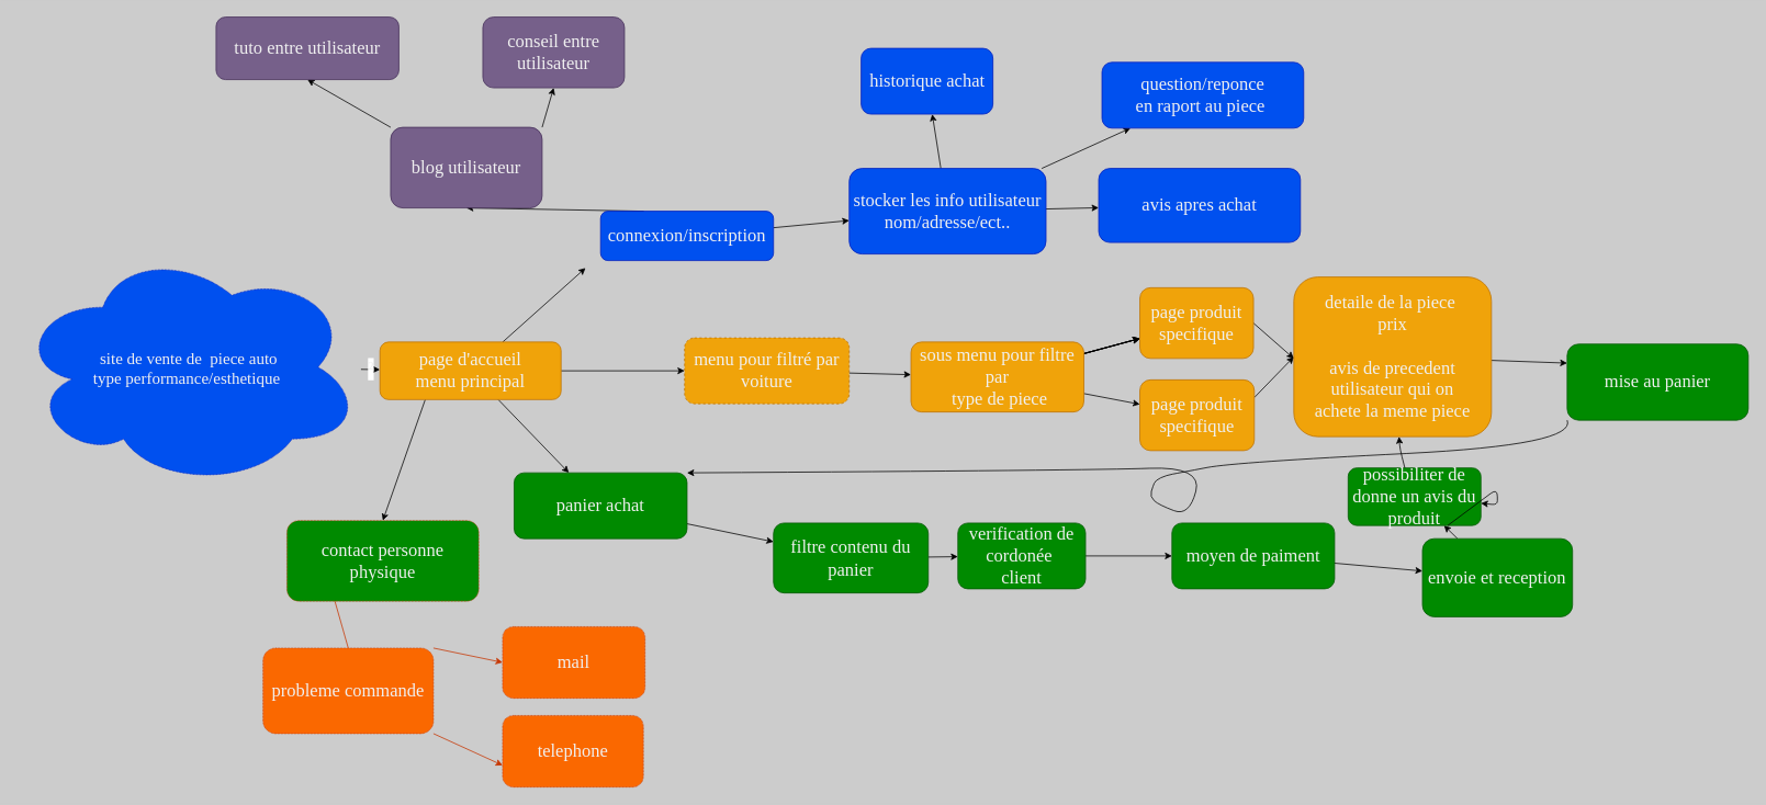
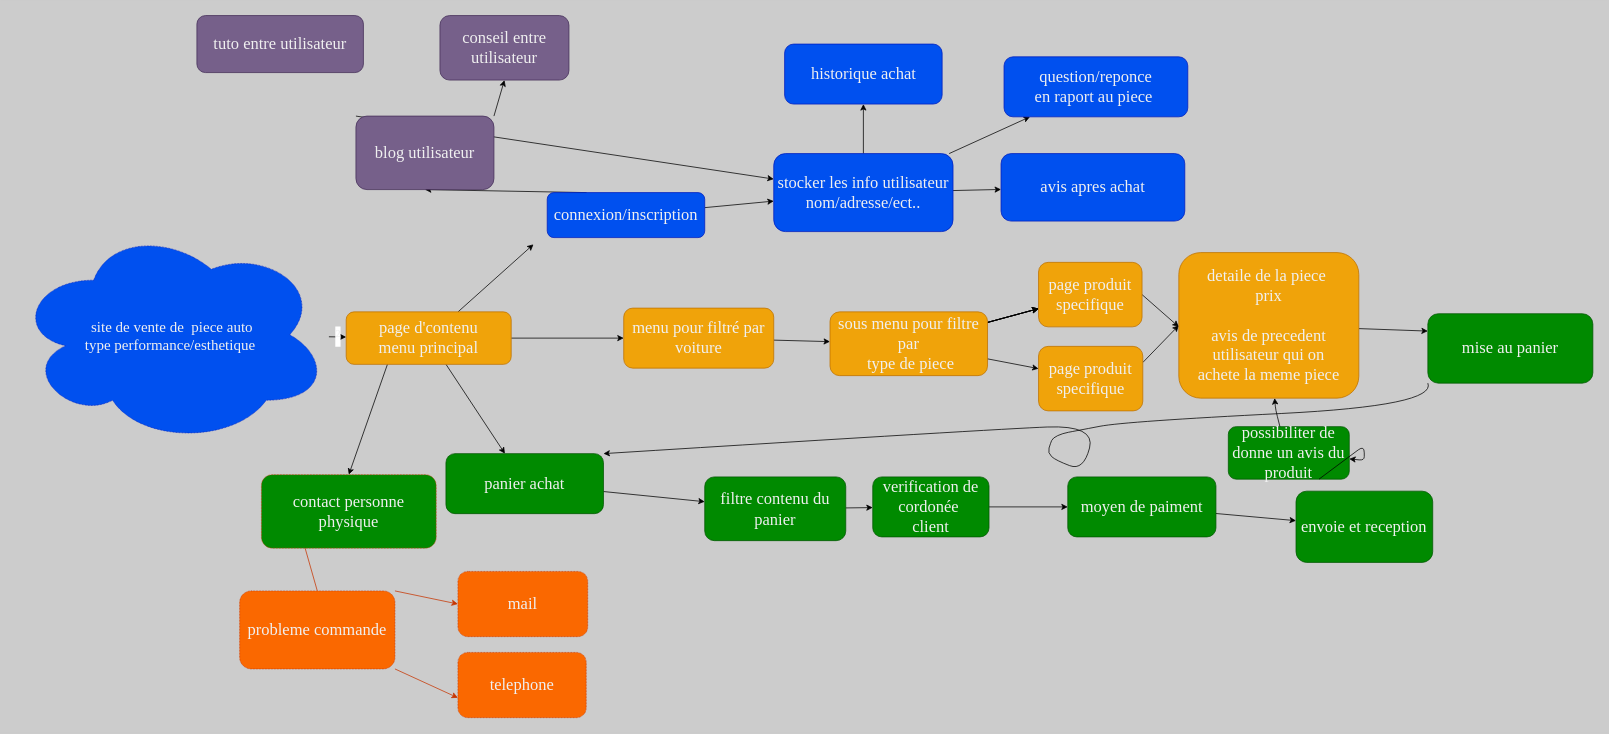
  <mxCell id="0" />
  <mxCell id="1" parent="0" />
  <mxCell id="2" value="²" style="edgeStyle=none;fontStyle=0;fontFamily=Verdana;fontSize=22;shadow=0;labelBorderColor=none;html=1;spacing=3;fontColor=#F0F0F0;" parent="1" source="3" target="8" edge="1"><mxGeometry relative="1" as="geometry" /></mxCell>
  <mxCell id="3" value="site de vente de&amp;nbsp; piece auto&lt;br style=&quot;font-size: 20px;&quot;&gt;type performance/esthetique&amp;nbsp;" style="ellipse;shape=cloud;fillColor=#0050ef;fontStyle=0;fontFamily=Verdana;fontSize=20;shadow=0;labelBorderColor=none;whiteSpace=wrap;html=1;spacing=3;strokeColor=#001DBC;dashed=1;dashPattern=1 1;fillStyle=hachure;fontColor=#F0F0F0;" parent="1" vertex="1"><mxGeometry x="20" y="300" width="418" height="291" as="geometry" /></mxCell>
  <mxCell id="4" value="" style="edgeStyle=none;fontStyle=0;fontFamily=Verdana;fontSize=22;shadow=0;labelBorderColor=none;html=1;spacing=3;fontColor=#F0F0F0;" parent="1" source="8" edge="1"><mxGeometry relative="1" as="geometry"><mxPoint x="710.677" y="325" as="targetPoint" /></mxGeometry></mxCell>
  <mxCell id="5" value="" style="edgeStyle=none;fontStyle=0;fontFamily=Verdana;fontSize=22;shadow=0;labelBorderColor=none;html=1;spacing=3;fontColor=#F0F0F0;" parent="1" source="8" target="19" edge="1"><mxGeometry relative="1" as="geometry" /></mxCell>
  <mxCell id="6" value="" style="edgeStyle=none;fontStyle=0;fontFamily=Verdana;fontSize=22;shadow=0;labelBorderColor=none;html=1;spacing=3;fontColor=#F0F0F0;" parent="1" source="8" target="36" edge="1"><mxGeometry relative="1" as="geometry" /></mxCell>
  <mxCell id="7" style="edgeStyle=none;sketch=0;html=1;exitX=0.25;exitY=1;exitDx=0;exitDy=0;entryX=0.5;entryY=0;entryDx=0;entryDy=0;shadow=0;labelBorderColor=none;fontFamily=Verdana;fontSize=22;fontColor=#F0F0F0;" parent="1" source="8" target="54" edge="1"><mxGeometry relative="1" as="geometry" /></mxCell>
- <mxCell id="8" value="page d'accueil&lt;br style=&quot;font-size: 22px;&quot;&gt;menu principal" style="rounded=1;fillColor=#f0a30a;fontColor=#F0F0F0;strokeColor=#BD7000;fontStyle=0;fontFamily=Verdana;fontSize=22;shadow=0;labelBorderColor=none;whiteSpace=wrap;html=1;spacing=3;" parent="1" vertex="1"><mxGeometry x="461" y="415" width="220" height="70" as="geometry" /></mxCell>
+ <mxCell id="8" value="page d'contenu&lt;br style=&quot;font-size: 22px;&quot;&gt;menu principal" style="rounded=1;fillColor=#f0a30a;fontColor=#F0F0F0;strokeColor=#BD7000;fontStyle=0;fontFamily=Verdana;fontSize=22;shadow=0;labelBorderColor=none;whiteSpace=wrap;html=1;spacing=3;" parent="1" vertex="1"><mxGeometry x="461" y="415" width="220" height="70" as="geometry" /></mxCell>
  <mxCell id="9" value="" style="edgeStyle=none;fontStyle=0;fontFamily=Verdana;fontSize=22;shadow=0;labelBorderColor=none;html=1;spacing=3;fontColor=#F0F0F0;" parent="1" source="11" target="15" edge="1"><mxGeometry relative="1" as="geometry" /></mxCell>
  <mxCell id="10" value="" style="edgeStyle=none;exitX=0.25;exitY=0;exitDx=0;exitDy=0;entryX=0.5;entryY=1;entryDx=0;entryDy=0;fontStyle=0;fontFamily=Verdana;fontSize=22;shadow=0;labelBorderColor=none;html=1;spacing=3;fontColor=#F0F0F0;" parent="1" source="11" target="48" edge="1"><mxGeometry relative="1" as="geometry"><mxPoint x="669.903" y="-194.354" as="targetPoint" /></mxGeometry></mxCell>
  <mxCell id="11" value="connexion/inscription" style="rounded=1;fillColor=#0050ef;fontColor=#F0F0F0;strokeColor=#001DBC;fontStyle=0;fontFamily=Verdana;fontSize=22;shadow=0;labelBorderColor=none;whiteSpace=wrap;html=1;spacing=3;" parent="1" vertex="1"><mxGeometry x="729" y="256" width="210" height="60" as="geometry" /></mxCell>
  <mxCell id="12" value="" style="edgeStyle=none;fontStyle=0;fontFamily=Verdana;fontSize=22;shadow=0;labelBorderColor=none;html=1;spacing=3;fontColor=#F0F0F0;" parent="1" source="15" target="16" edge="1"><mxGeometry relative="1" as="geometry" /></mxCell>
  <mxCell id="13" value="" style="edgeStyle=none;fontStyle=0;fontFamily=Verdana;fontSize=22;shadow=0;labelBorderColor=none;html=1;spacing=3;fontColor=#F0F0F0;" parent="1" source="15" target="17" edge="1"><mxGeometry relative="1" as="geometry" /></mxCell>
  <mxCell id="14" value="" style="edgeStyle=none;fontStyle=0;fontFamily=Verdana;fontSize=22;shadow=0;labelBorderColor=none;html=1;spacing=3;fontColor=#F0F0F0;" parent="1" source="15" target="20" edge="1"><mxGeometry relative="1" as="geometry" /></mxCell>
  <mxCell id="15" value="stocker les info utilisateur&lt;br style=&quot;font-size: 22px;&quot;&gt;nom/adresse/ect.." style="rounded=1;fillColor=#0050ef;fontColor=#F0F0F0;strokeColor=#001DBC;fontStyle=0;fontFamily=Verdana;fontSize=22;shadow=0;labelBorderColor=none;whiteSpace=wrap;html=1;spacing=3;" parent="1" vertex="1"><mxGeometry x="1031" y="204" width="239" height="104" as="geometry" /></mxCell>
  <mxCell id="16" value="question/reponce&lt;br style=&quot;font-size: 22px;&quot;&gt;en raport au piece&amp;nbsp;" style="rounded=1;fillColor=#0050ef;fontColor=#F0F0F0;strokeColor=#001DBC;fontStyle=0;fontFamily=Verdana;fontSize=22;shadow=0;labelBorderColor=none;whiteSpace=wrap;html=1;spacing=3;" parent="1" vertex="1"><mxGeometry x="1338" y="75" width="245" height="80" as="geometry" /></mxCell>
  <mxCell id="17" value="avis apres achat" style="rounded=1;fillColor=#0050ef;fontColor=#F0F0F0;strokeColor=#001DBC;fontStyle=0;fontFamily=Verdana;fontSize=22;shadow=0;labelBorderColor=none;whiteSpace=wrap;html=1;spacing=3;" parent="1" vertex="1"><mxGeometry x="1334" y="204" width="245" height="90" as="geometry" /></mxCell>
  <mxCell id="18" value="" style="edgeStyle=none;fontStyle=0;fontFamily=Verdana;fontSize=22;shadow=0;labelBorderColor=none;html=1;spacing=3;fontColor=#F0F0F0;" parent="1" source="19" target="27" edge="1"><mxGeometry relative="1" as="geometry" /></mxCell>
- <mxCell id="19" value="menu pour filtré par voiture" style="rounded=1;fillColor=#f0a30a;fontColor=#F0F0F0;strokeColor=#BD7000;fontStyle=0;fontFamily=Verdana;fontSize=22;shadow=0;labelBorderColor=none;whiteSpace=wrap;html=1;spacing=3;dashed=1;" parent="1" vertex="1"><mxGeometry x="831" y="410" width="200" height="80" as="geometry" /></mxCell>
- <mxCell id="20" value="historique achat" style="rounded=1;fillColor=#0050ef;fontColor=#F0F0F0;strokeColor=#001DBC;fontStyle=0;fontFamily=Verdana;fontSize=22;shadow=0;labelBorderColor=none;whiteSpace=wrap;html=1;spacing=3;" parent="1" vertex="1"><mxGeometry x="1045.5" y="58" width="160" height="80" as="geometry" /></mxCell>
+ <mxCell id="19" value="menu pour filtré par voiture" style="rounded=1;fillColor=#f0a30a;fontColor=#F0F0F0;strokeColor=#BD7000;fontStyle=0;fontFamily=Verdana;fontSize=22;shadow=0;labelBorderColor=none;whiteSpace=wrap;html=1;spacing=3;" parent="1" vertex="1"><mxGeometry x="831" y="410" width="200" height="80" as="geometry" /></mxCell>
+ <mxCell id="20" value="historique achat" style="rounded=1;fillColor=#0050ef;fontColor=#F0F0F0;strokeColor=#001DBC;fontStyle=0;fontFamily=Verdana;fontSize=22;shadow=0;labelBorderColor=none;whiteSpace=wrap;html=1;spacing=3;" parent="1" vertex="1"><mxGeometry x="1045.5" y="58" width="210" height="80" as="geometry" /></mxCell>
  <mxCell id="21" value="" style="edgeStyle=none;fontStyle=0;fontFamily=Verdana;fontSize=22;shadow=0;labelBorderColor=none;html=1;spacing=3;fontColor=#F0F0F0;" parent="1" source="27" target="29" edge="1"><mxGeometry relative="1" as="geometry" /></mxCell>
  <mxCell id="22" value="" style="edgeStyle=none;fontStyle=0;fontFamily=Verdana;fontSize=22;shadow=0;labelBorderColor=none;html=1;spacing=3;fontColor=#F0F0F0;" parent="1" source="27" target="29" edge="1"><mxGeometry relative="1" as="geometry" /></mxCell>
  <mxCell id="23" value="" style="edgeStyle=none;fontStyle=0;fontFamily=Verdana;fontSize=22;shadow=0;labelBorderColor=none;html=1;spacing=3;fontColor=#F0F0F0;" parent="1" source="27" target="29" edge="1"><mxGeometry relative="1" as="geometry" /></mxCell>
  <mxCell id="24" value="" style="edgeStyle=none;fontStyle=0;fontFamily=Verdana;fontSize=22;shadow=0;labelBorderColor=none;html=1;spacing=3;fontColor=#F0F0F0;" parent="1" source="27" target="29" edge="1"><mxGeometry relative="1" as="geometry" /></mxCell>
  <mxCell id="25" value="" style="edgeStyle=none;fontStyle=0;fontFamily=Verdana;fontSize=22;shadow=0;labelBorderColor=none;html=1;spacing=3;fontColor=#F0F0F0;" parent="1" source="27" target="29" edge="1"><mxGeometry relative="1" as="geometry" /></mxCell>
  <mxCell id="26" value="" style="edgeStyle=none;fontStyle=0;fontFamily=Verdana;fontSize=22;shadow=0;labelBorderColor=none;html=1;spacing=3;fontColor=#F0F0F0;" parent="1" source="27" target="31" edge="1"><mxGeometry relative="1" as="geometry" /></mxCell>
  <mxCell id="27" value="sous menu pour filtre par&lt;br style=&quot;font-size: 22px;&quot;&gt;&amp;nbsp;type de piece" style="rounded=1;fillColor=#f0a30a;fontColor=#F0F0F0;strokeColor=#BD7000;fontStyle=0;fontFamily=Verdana;fontSize=22;shadow=0;labelBorderColor=none;whiteSpace=wrap;html=1;spacing=3;" parent="1" vertex="1"><mxGeometry x="1106" y="415" width="210" height="85" as="geometry" /></mxCell>
  <mxCell id="28" value="" style="edgeStyle=none;exitX=1;exitY=0.5;exitDx=0;exitDy=0;fontStyle=0;fontFamily=Verdana;fontSize=22;shadow=0;labelBorderColor=none;html=1;spacing=3;fontColor=#F0F0F0;" parent="1" source="29" edge="1"><mxGeometry relative="1" as="geometry"><mxPoint x="1571" y="435" as="targetPoint" /></mxGeometry></mxCell>
  <mxCell id="29" value="page produit specifique" style="rounded=1;fillColor=#f0a30a;fontColor=#F0F0F0;strokeColor=#BD7000;fontStyle=0;fontFamily=Verdana;fontSize=22;shadow=0;labelBorderColor=none;whiteSpace=wrap;html=1;spacing=3;" parent="1" vertex="1"><mxGeometry x="1384" y="349" width="138" height="86" as="geometry" /></mxCell>
  <mxCell id="30" value="" style="edgeStyle=none;exitX=1;exitY=0.25;exitDx=0;exitDy=0;entryX=0;entryY=0.5;entryDx=0;entryDy=0;fontStyle=0;fontFamily=Verdana;fontSize=22;shadow=0;labelBorderColor=none;html=1;spacing=3;fontColor=#F0F0F0;" parent="1" source="31" target="33" edge="1"><mxGeometry relative="1" as="geometry" /></mxCell>
  <mxCell id="31" value="page produit specifique" style="rounded=1;fillColor=#f0a30a;fontColor=#F0F0F0;strokeColor=#BD7000;fontStyle=0;fontFamily=Verdana;fontSize=22;shadow=0;labelBorderColor=none;whiteSpace=wrap;html=1;spacing=3;" parent="1" vertex="1"><mxGeometry x="1384" y="461" width="139" height="86" as="geometry" /></mxCell>
  <mxCell id="32" value="" style="edgeStyle=none;fontStyle=0;fontFamily=Verdana;fontSize=22;shadow=0;labelBorderColor=none;html=1;spacing=3;fontColor=#F0F0F0;entryX=0;entryY=0.25;entryDx=0;entryDy=0;" parent="1" source="33" edge="1" target="34"><mxGeometry relative="1" as="geometry"><mxPoint x="2099" y="434.368" as="targetPoint" /></mxGeometry></mxCell>
  <mxCell id="33" value="detaile de la piece&amp;nbsp;&lt;br style=&quot;font-size: 22px;&quot;&gt;prix&lt;br style=&quot;font-size: 22px;&quot;&gt;&lt;br style=&quot;font-size: 22px;&quot;&gt;avis de precedent utilisateur qui on&lt;br style=&quot;font-size: 22px;&quot;&gt;achete la meme piece" style="rounded=1;fillColor=#f0a30a;fontColor=#F0F0F0;strokeColor=#BD7000;fontStyle=0;fontFamily=Verdana;fontSize=22;shadow=0;labelBorderColor=none;whiteSpace=wrap;html=1;spacing=3;" parent="1" vertex="1"><mxGeometry x="1571" y="336" width="240" height="194" as="geometry" /></mxCell>
  <mxCell id="34" value="mise au panier" style="rounded=1;fillColor=#008a00;fontColor=#F0F0F0;strokeColor=#005700;fontStyle=0;fontFamily=Verdana;fontSize=22;shadow=0;labelBorderColor=none;whiteSpace=wrap;html=1;spacing=3;" parent="1" vertex="1"><mxGeometry x="1903" y="417.5" width="220" height="92.5" as="geometry" /></mxCell>
  <mxCell id="35" value="" style="edgeStyle=none;fontFamily=Verdana;fontSize=22;shadow=0;labelBorderColor=none;html=1;spacing=3;fontColor=#F0F0F0;" parent="1" source="36" target="52" edge="1"><mxGeometry relative="1" as="geometry" /></mxCell>
- <mxCell id="36" value="panier achat" style="rounded=1;fillColor=#008a00;fontColor=#F0F0F0;strokeColor=#005700;fontStyle=0;fontFamily=Verdana;fontSize=22;shadow=0;labelBorderColor=none;whiteSpace=wrap;html=1;spacing=3;" parent="1" vertex="1"><mxGeometry x="624" y="574" width="210" height="80" as="geometry" /></mxCell>
+ <mxCell id="36" value="panier achat" style="rounded=1;fillColor=#008a00;fontColor=#F0F0F0;strokeColor=#005700;fontStyle=0;fontFamily=Verdana;fontSize=22;shadow=0;labelBorderColor=none;whiteSpace=wrap;html=1;spacing=3;" parent="1" vertex="1"><mxGeometry x="594" y="604" width="210" height="80" as="geometry" /></mxCell>
  <mxCell id="37" value="" style="edgeStyle=none;fontStyle=0;fontFamily=Verdana;fontSize=22;shadow=0;labelBorderColor=none;html=1;spacing=3;fontColor=#F0F0F0;" parent="1" source="38" target="40" edge="1"><mxGeometry relative="1" as="geometry" /></mxCell>
  <mxCell id="38" value="verification de cordonée&amp;nbsp;&lt;br style=&quot;font-size: 22px;&quot;&gt;client" style="rounded=1;fillColor=#008a00;fontColor=#F0F0F0;strokeColor=#005700;fontStyle=0;fontFamily=Verdana;fontSize=22;shadow=0;labelBorderColor=none;whiteSpace=wrap;html=1;spacing=3;" parent="1" vertex="1"><mxGeometry x="1163" y="635" width="155" height="80" as="geometry" /></mxCell>
  <mxCell id="39" value="" style="edgeStyle=none;fontStyle=0;fontFamily=Verdana;fontSize=22;shadow=0;labelBorderColor=none;html=1;spacing=3;fontColor=#F0F0F0;" parent="1" source="40" target="42" edge="1"><mxGeometry relative="1" as="geometry" /></mxCell>
  <mxCell id="40" value="moyen de paiment" style="rounded=1;fillColor=#008a00;fontColor=#F0F0F0;strokeColor=#005700;fontStyle=0;fontFamily=Verdana;fontSize=22;shadow=0;labelBorderColor=none;whiteSpace=wrap;html=1;spacing=3;" parent="1" vertex="1"><mxGeometry x="1423" y="635" width="197.5" height="80" as="geometry" /></mxCell>
- <mxCell id="41" value="" style="edgeStyle=none;fontStyle=0;fontFamily=Verdana;fontSize=22;shadow=0;labelBorderColor=none;html=1;spacing=3;fontColor=#F0F0F0;" parent="1" source="42" target="44" edge="1"><mxGeometry relative="1" as="geometry" /></mxCell>
  <mxCell id="42" value="envoie et reception&lt;br style=&quot;font-size: 22px;&quot;&gt;" style="rounded=1;fillColor=#008a00;fontColor=#F0F0F0;strokeColor=#005700;fontStyle=0;fontFamily=Verdana;fontSize=22;shadow=0;labelBorderColor=none;whiteSpace=wrap;html=1;spacing=3;" parent="1" vertex="1"><mxGeometry x="1727.25" y="654" width="182.25" height="95" as="geometry" /></mxCell>
  <mxCell id="43" value="" style="edgeStyle=none;fontFamily=Verdana;fontSize=22;shadow=0;labelBorderColor=none;html=1;spacing=3;fontColor=#F0F0F0;" parent="1" target="33" edge="1"><mxGeometry relative="1" as="geometry"><Array as="points"><mxPoint x="1700" y="545" /></Array><mxPoint x="1706.553" y="571" as="sourcePoint" /></mxGeometry></mxCell>
  <mxCell id="44" value="possibiliter de donne un avis du produit" style="rounded=1;fillColor=#008a00;fontColor=#F0F0F0;strokeColor=#005700;fontStyle=0;fontFamily=Verdana;fontSize=22;shadow=0;labelBorderColor=none;whiteSpace=wrap;html=1;spacing=3;" parent="1" vertex="1"><mxGeometry x="1637" y="568" width="161.25" height="70" as="geometry" /></mxCell>
  <mxCell id="45" value="" style="curved=1;endArrow=classic;exitX=0;exitY=1;exitDx=0;exitDy=0;fontStyle=0;fontFamily=Verdana;fontSize=22;entryX=1;entryY=0;entryDx=0;entryDy=0;shadow=0;labelBorderColor=none;html=1;spacing=3;fontColor=#F0F0F0;" parent="1" target="36" edge="1" source="34"><mxGeometry width="50" height="50" relative="1" as="geometry"><mxPoint x="2099" y="481" as="sourcePoint" /><mxPoint x="969" y="666" as="targetPoint" /><Array as="points"><mxPoint x="1915" y="540" /><mxPoint x="1500" y="561" /><mxPoint x="1432" y="574" /><mxPoint x="1416" y="577" /><mxPoint x="1403" y="583" /><mxPoint x="1400" y="590" /><mxPoint x="1396" y="603" /><mxPoint x="1407" y="613" /><mxPoint x="1444" y="627" /><mxPoint x="1460" y="566" /><mxPoint x="1331" y="571" /></Array></mxGeometry></mxCell>
  <mxCell id="46" value="" style="edgeStyle=none;exitX=1;exitY=0;exitDx=0;exitDy=0;entryX=0.5;entryY=1;entryDx=0;entryDy=0;fontStyle=0;fontFamily=Verdana;fontSize=22;shadow=0;labelBorderColor=none;html=1;spacing=3;fontColor=#F0F0F0;" parent="1" source="48" target="49" edge="1"><mxGeometry relative="1" as="geometry"><mxPoint x="745.154" y="-402.543" as="targetPoint" /></mxGeometry></mxCell>
- <mxCell id="47" value="" style="edgeStyle=none;exitX=0;exitY=0;exitDx=0;exitDy=0;entryX=0.5;entryY=1;entryDx=0;entryDy=0;fontStyle=0;fontFamily=Verdana;fontSize=22;shadow=0;labelBorderColor=none;html=1;spacing=3;fontColor=#F0F0F0;" parent="1" source="48" target="50" edge="1"><mxGeometry relative="1" as="geometry"><mxPoint x="265.609" y="-399.152" as="targetPoint" /></mxGeometry></mxCell>
+ <mxCell id="47" value="" style="edgeStyle=none;exitX=0;exitY=0;exitDx=0;exitDy=0;fontStyle=0;fontFamily=Verdana;fontSize=22;shadow=0;labelBorderColor=none;html=1;spacing=3;fontColor=#F0F0F0;" parent="1" source="48" target="15" edge="1"><mxGeometry relative="1" as="geometry"><mxPoint x="265.609" y="-399.152" as="targetPoint" /></mxGeometry></mxCell>
  <mxCell id="48" value="blog utilisateur" style="fillColor=#76608a;fontColor=#F0F0F0;strokeColor=#432D57;fontStyle=0;fontFamily=Verdana;fontSize=22;shadow=0;labelBorderColor=none;whiteSpace=wrap;html=1;spacing=3;rounded=1;" parent="1" vertex="1"><mxGeometry x="474" y="154" width="184" height="98" as="geometry" /></mxCell>
  <mxCell id="49" value="conseil entre utilisateur" style="fillColor=#76608a;fontColor=#F0F0F0;strokeColor=#432D57;fontStyle=0;fontFamily=Verdana;fontSize=22;shadow=0;labelBorderColor=none;whiteSpace=wrap;html=1;spacing=3;rounded=1;" parent="1" vertex="1"><mxGeometry x="586" y="20" width="172" height="86" as="geometry" /></mxCell>
  <mxCell id="50" value="tuto entre utilisateur" style="fillColor=#76608a;fontColor=#F0F0F0;strokeColor=#432D57;fontStyle=0;fontFamily=Verdana;fontSize=22;shadow=0;labelBorderColor=none;whiteSpace=wrap;html=1;spacing=3;rounded=1;" parent="1" vertex="1"><mxGeometry x="262" y="20" width="222" height="76" as="geometry" /></mxCell>
  <mxCell id="51" value="" style="edgeStyle=none;fontFamily=Verdana;fontSize=22;shadow=0;labelBorderColor=none;html=1;spacing=3;fontColor=#F0F0F0;" parent="1" source="52" target="38" edge="1"><mxGeometry relative="1" as="geometry" /></mxCell>
  <mxCell id="52" value="filtre contenu du panier" style="fontFamily=Verdana;fontSize=22;labelBorderColor=none;fillColor=#008a00;fontColor=#F0F0F0;strokeColor=#005700;rounded=1;glass=0;shadow=0;whiteSpace=wrap;html=1;spacing=3;" parent="1" vertex="1"><mxGeometry x="939" y="635" width="188" height="85" as="geometry" /></mxCell>
  <mxCell id="53" style="edgeStyle=none;sketch=0;html=1;exitX=0.25;exitY=1;exitDx=0;exitDy=0;entryX=0.5;entryY=0;entryDx=0;entryDy=0;shadow=0;labelBorderColor=none;fontFamily=Verdana;fontSize=22;fontColor=#F0F0F0;fillColor=#fa6800;strokeColor=#C73500;endArrow=none;" parent="1" source="54" target="57" edge="1"><mxGeometry relative="1" as="geometry" /></mxCell>
  <mxCell id="54" value="contact personne physique" style="whiteSpace=wrap;html=1;rounded=1;shadow=0;glass=0;dashed=1;dashPattern=1 1;labelBorderColor=none;fillStyle=hachure;fontFamily=Verdana;fontSize=22;fillColor=#008a00;strokeColor=#C73500;fontColor=#F0F0F0;" parent="1" vertex="1"><mxGeometry x="348" y="632" width="233" height="98" as="geometry" /></mxCell>
  <mxCell id="55" style="edgeStyle=none;sketch=0;html=1;exitX=1;exitY=1;exitDx=0;exitDy=0;entryX=0;entryY=0.5;entryDx=0;entryDy=0;shadow=0;labelBorderColor=none;fontFamily=Verdana;fontSize=22;fontColor=#F0F0F0;fillColor=#fa6800;strokeColor=#C73500;" parent="1" source="57" edge="1"><mxGeometry relative="1" as="geometry"><mxPoint x="610" y="929.5" as="targetPoint" /></mxGeometry></mxCell>
  <mxCell id="56" style="edgeStyle=none;sketch=0;html=1;exitX=1;exitY=0;exitDx=0;exitDy=0;entryX=0;entryY=0.5;entryDx=0;entryDy=0;shadow=0;labelBorderColor=none;fontFamily=Verdana;fontSize=22;fontColor=#F0F0F0;fillColor=#fa6800;strokeColor=#C73500;" parent="1" source="57" target="58" edge="1"><mxGeometry relative="1" as="geometry" /></mxCell>
  <mxCell id="57" value="probleme commande" style="whiteSpace=wrap;html=1;rounded=1;shadow=0;glass=0;dashed=1;dashPattern=1 1;labelBorderColor=none;sketch=0;fillStyle=hachure;fontFamily=Verdana;fontSize=22;fillColor=#fa6800;strokeColor=#C73500;fontColor=#F0F0F0;" parent="1" vertex="1"><mxGeometry x="319" y="787" width="207" height="104" as="geometry" /></mxCell>
  <mxCell id="58" value="mail" style="whiteSpace=wrap;html=1;rounded=1;shadow=0;glass=0;dashed=1;dashPattern=1 1;labelBorderColor=none;sketch=0;fillStyle=hachure;fontFamily=Verdana;fontSize=22;fillColor=#fa6800;strokeColor=#C73500;fontColor=#F0F0F0;" parent="1" vertex="1"><mxGeometry x="610" y="761" width="173" height="87" as="geometry" /></mxCell>
  <mxCell id="59" value="telephone" style="whiteSpace=wrap;html=1;rounded=1;shadow=0;glass=0;dashed=1;dashPattern=1 1;labelBorderColor=none;sketch=0;fillStyle=hachure;fontFamily=Verdana;fontSize=22;fillColor=#fa6800;strokeColor=#C73500;fontColor=#F0F0F0;" parent="1" vertex="1"><mxGeometry x="610" y="869" width="171" height="87" as="geometry" /></mxCell>
  <mxCell id="60" style="edgeStyle=none;html=1;exitX=0.75;exitY=1;exitDx=0;exitDy=0;fontSize=22;fontFamily=Verdana;fontColor=#F0F0F0;" edge="1" parent="1" source="44" target="44"><mxGeometry relative="1" as="geometry" /></mxCell>
